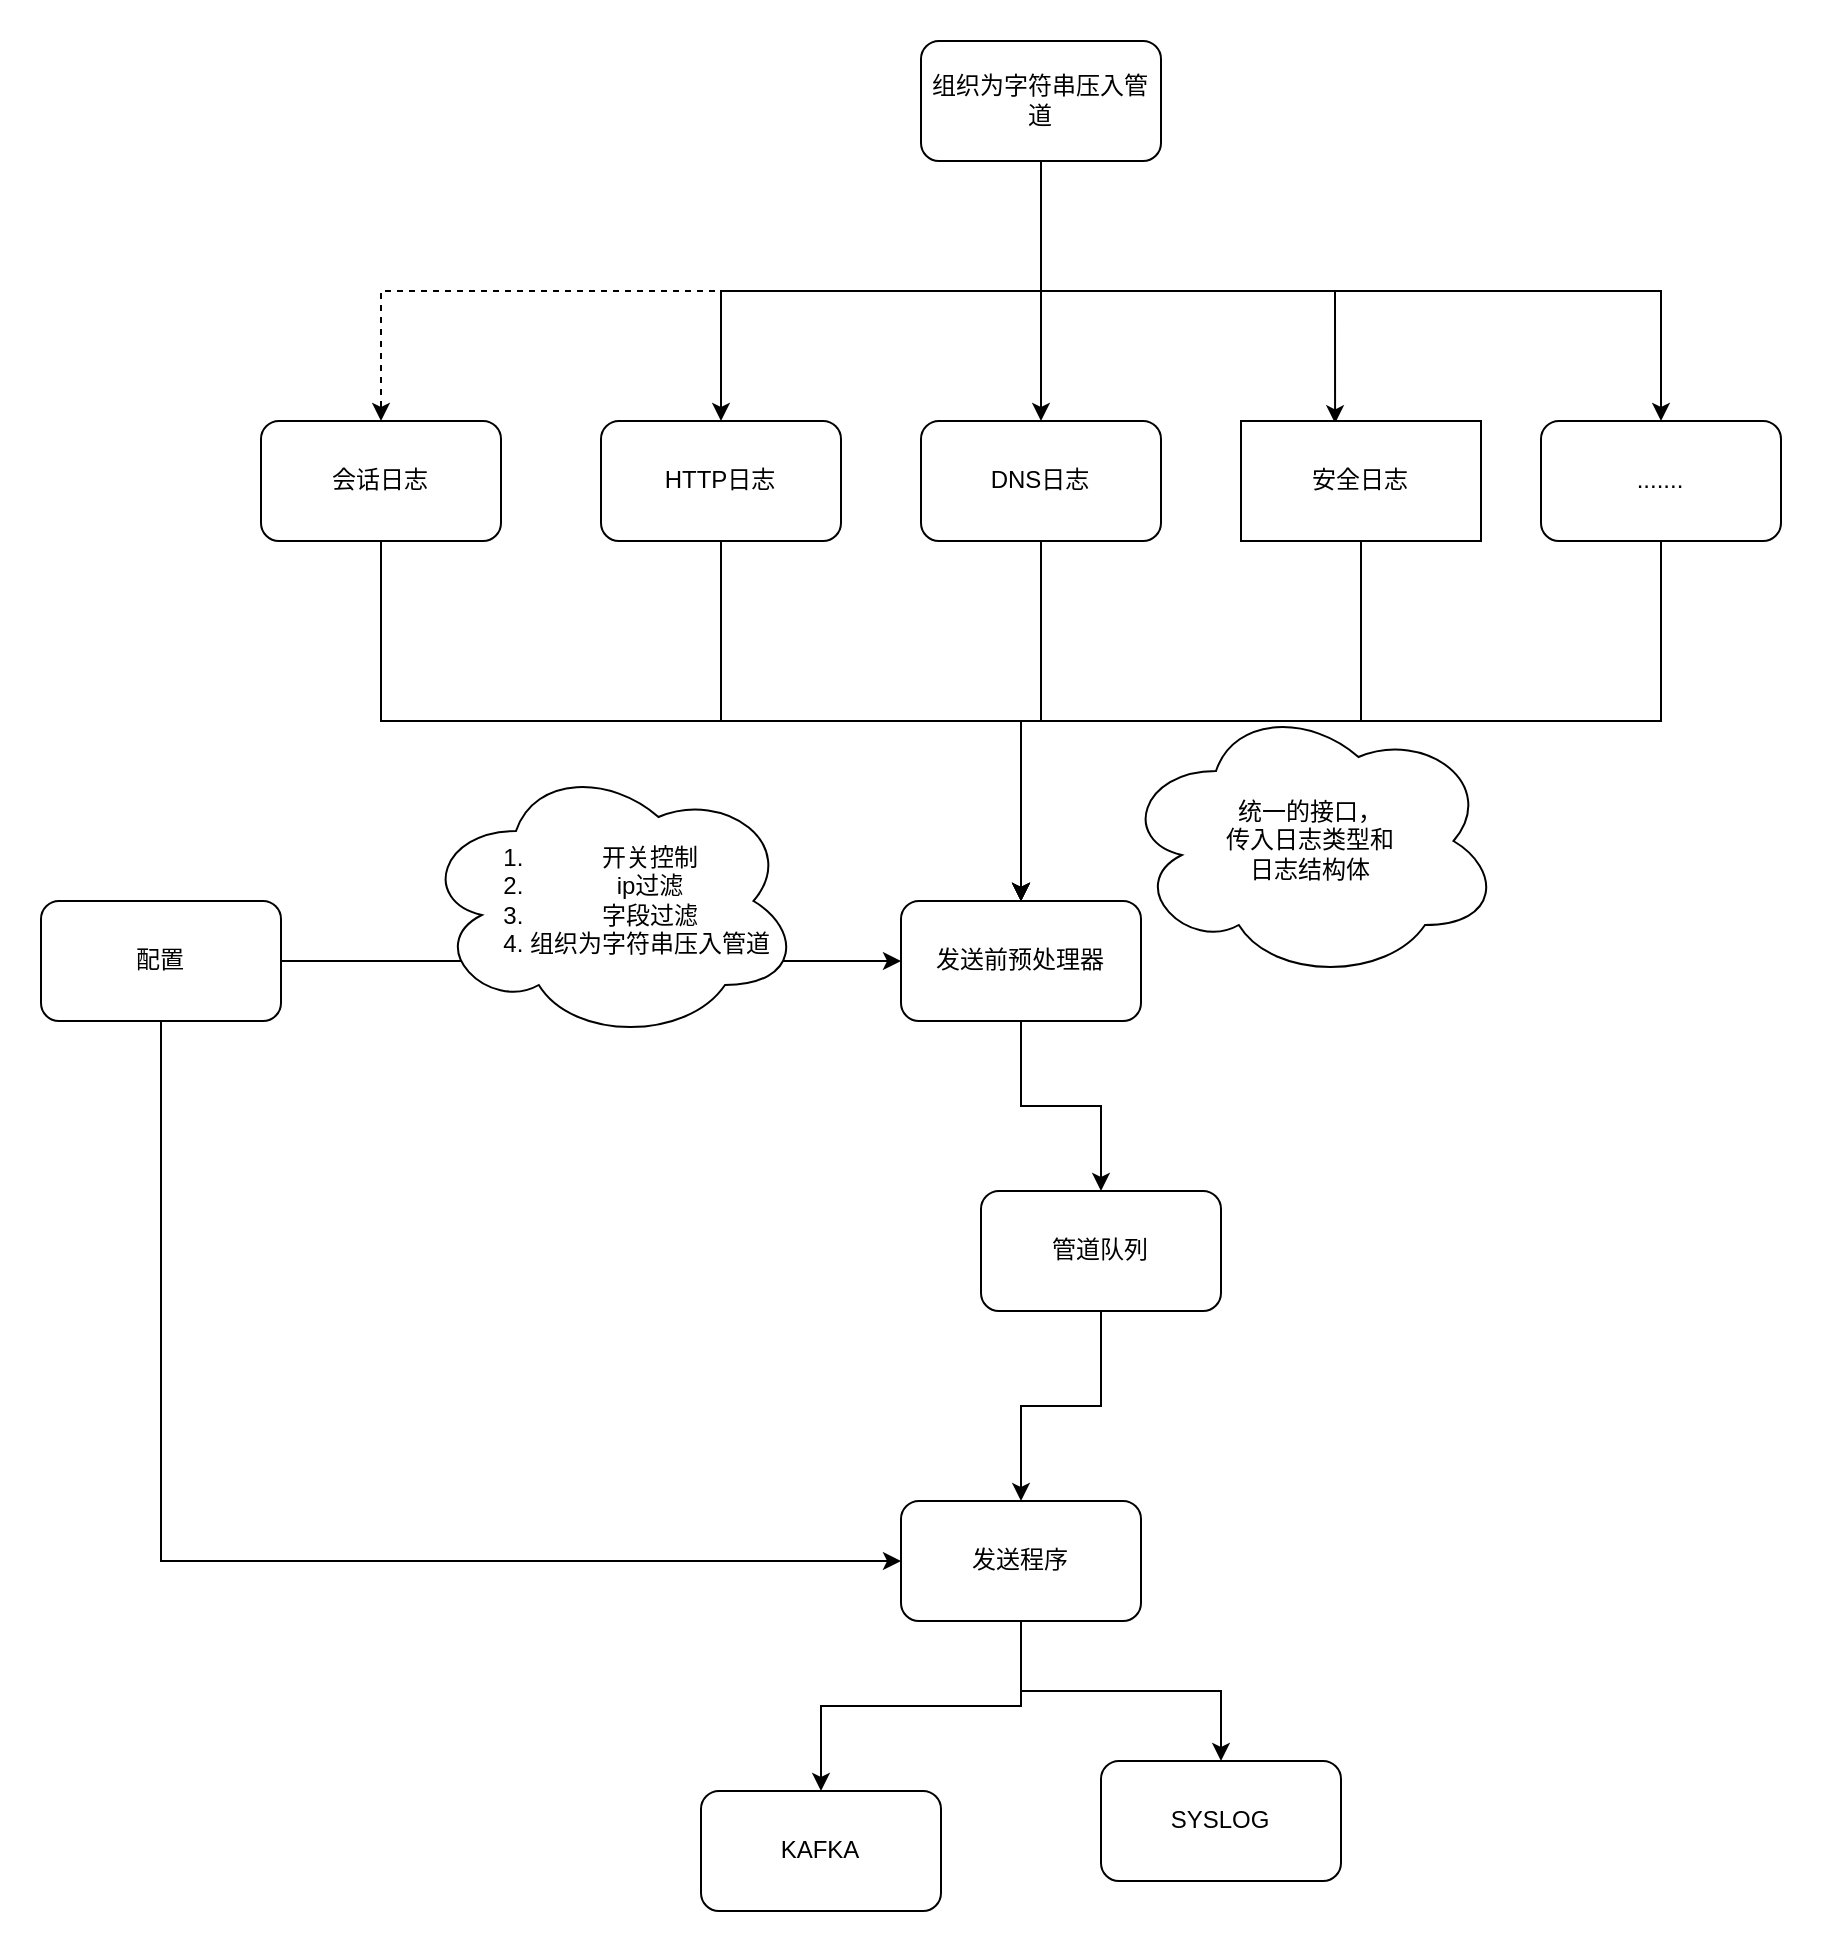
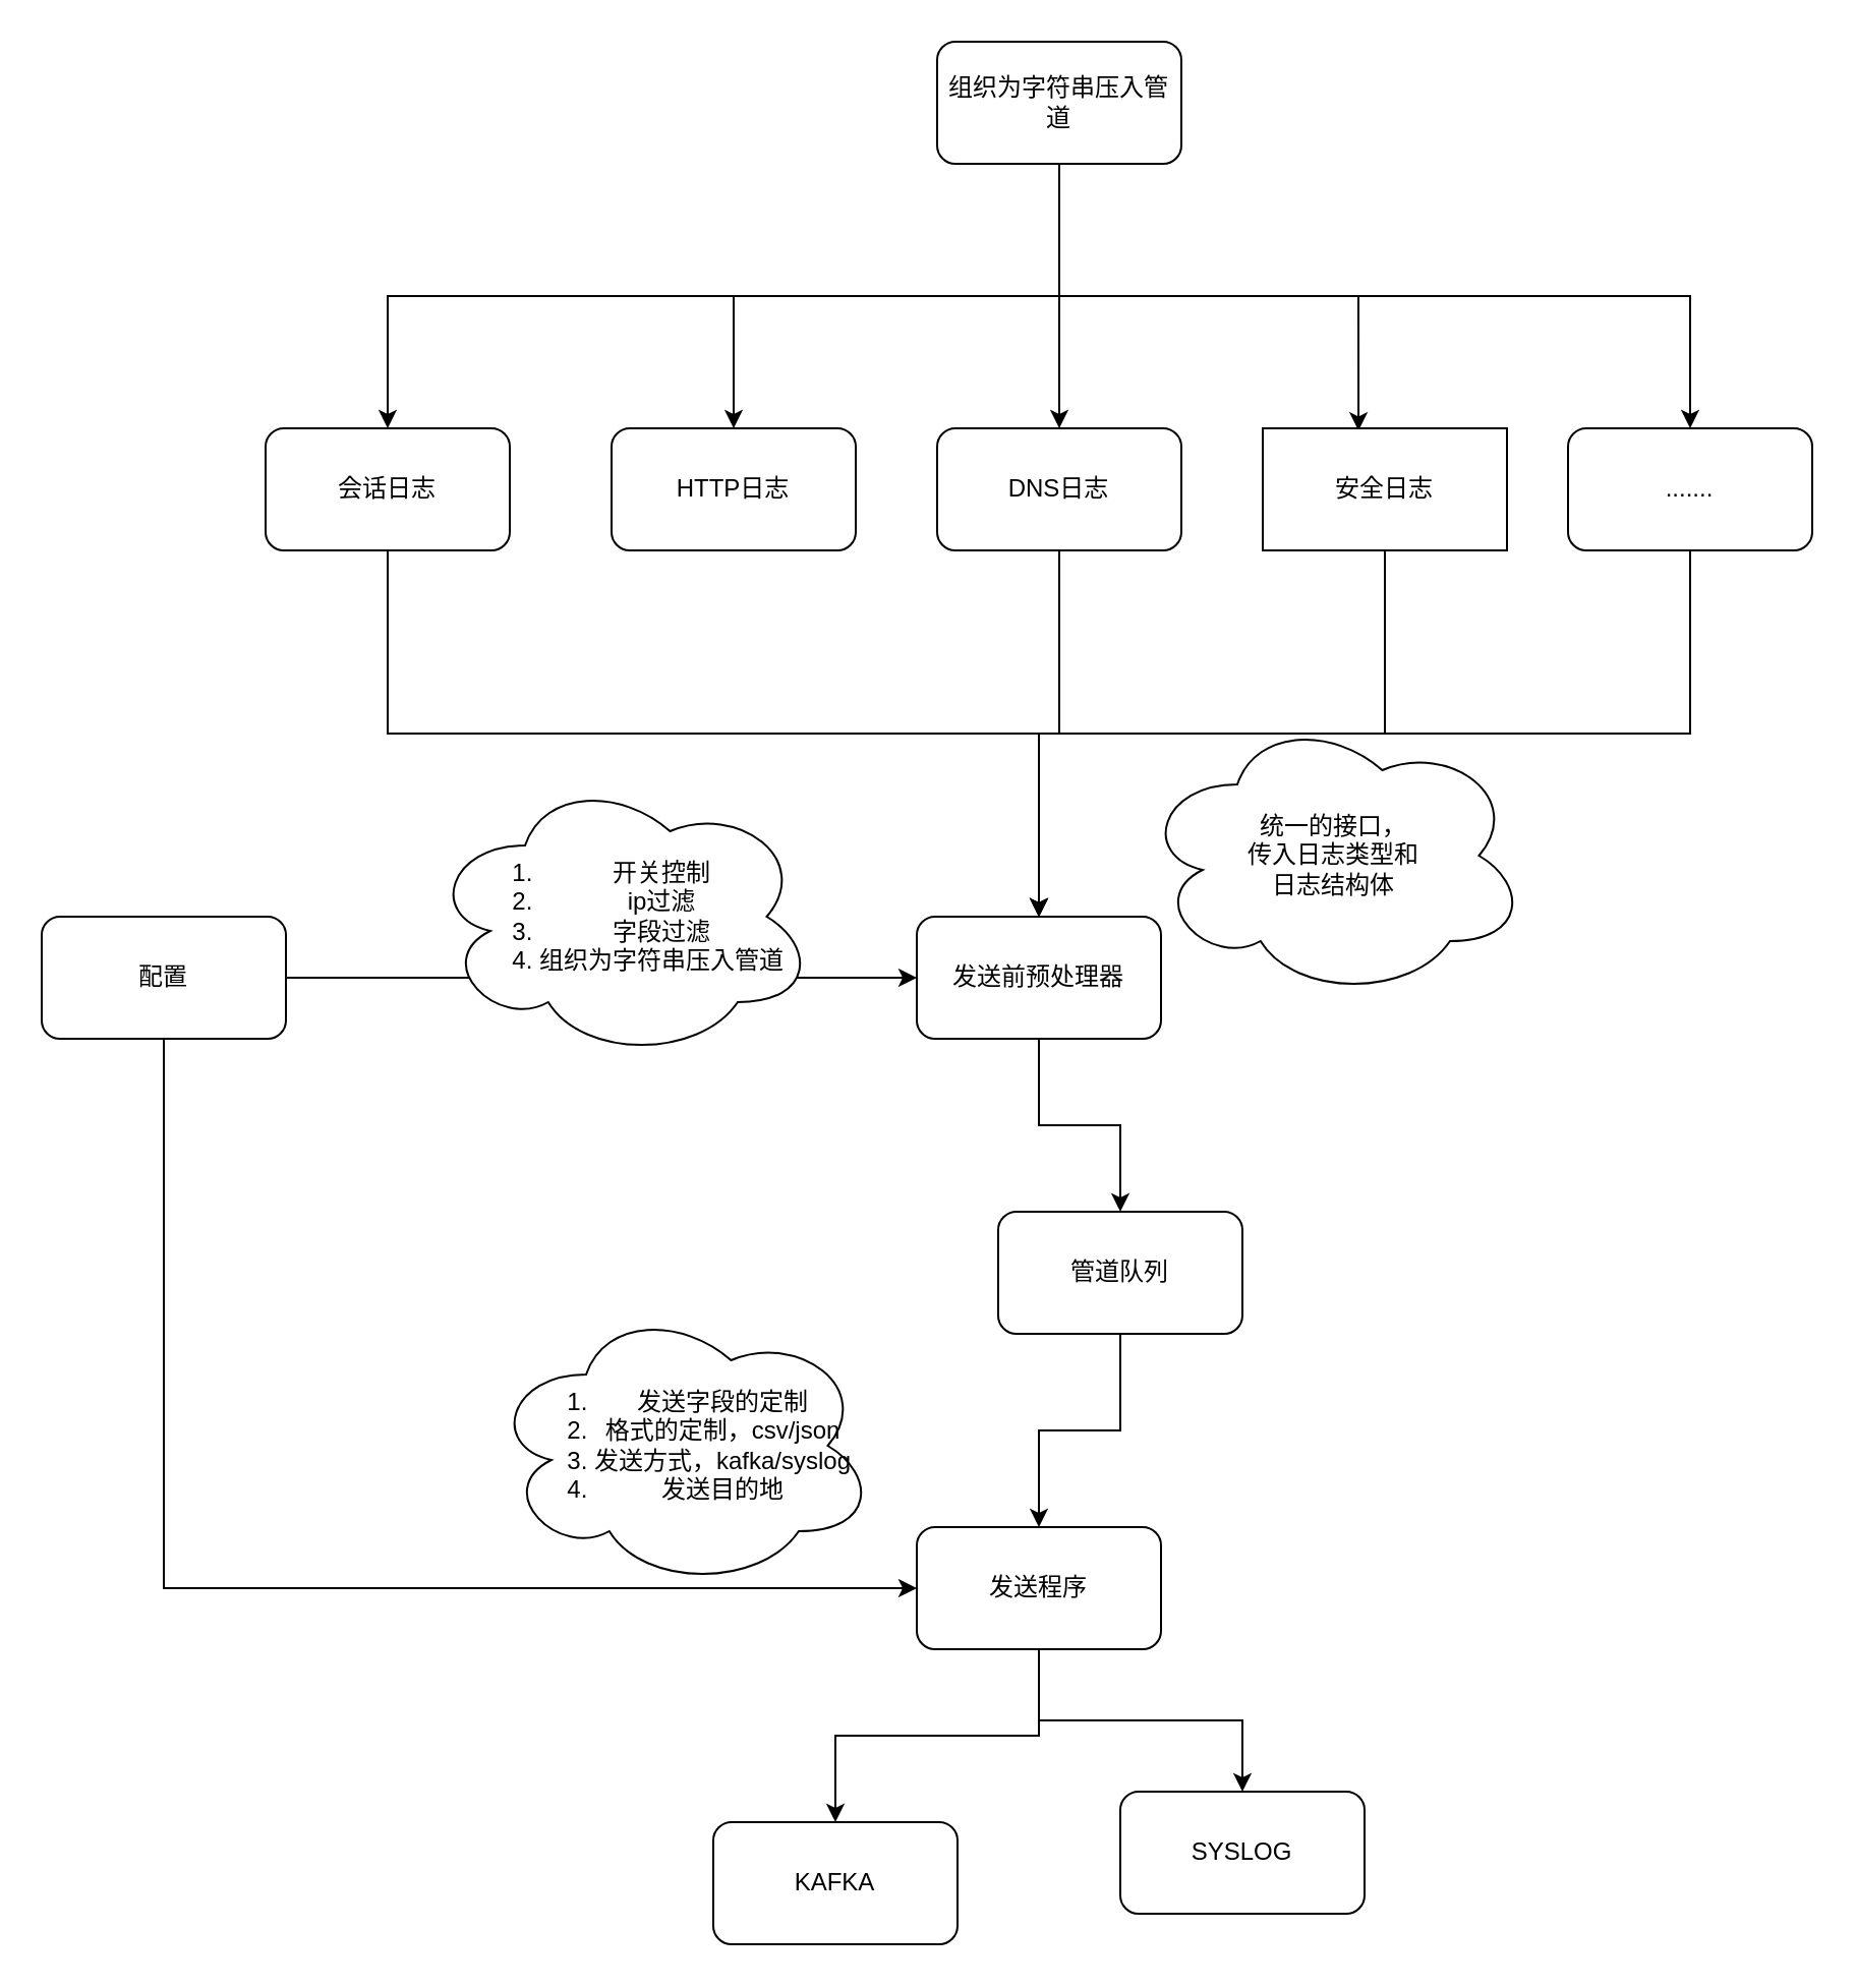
  <mxCell id="0" />
  <mxCell id="1" parent="0" />
- <mxCell id="2" style="edgeStyle=orthogonalEdgeStyle;rounded=0;orthogonalLoop=1;jettySize=auto;html=1;exitX=0.5;exitY=1;exitDx=0;exitDy=0;entryX=0.5;entryY=0;entryDx=0;entryDy=0;" edge="1" parent="1" source="3" target="22"><mxGeometry relative="1" as="geometry" /></mxCell>
  <mxCell id="3" value="HTTP日志" style="rounded=1;whiteSpace=wrap;html=1;" parent="1" vertex="1"><mxGeometry x="300" y="210" width="120" height="60" as="geometry" /></mxCell>
  <mxCell id="4" style="edgeStyle=orthogonalEdgeStyle;rounded=0;orthogonalLoop=1;jettySize=auto;html=1;exitX=0.5;exitY=1;exitDx=0;exitDy=0;" edge="1" parent="1" source="5" target="22"><mxGeometry relative="1" as="geometry" /></mxCell>
  <mxCell id="5" value="DNS日志" style="rounded=1;whiteSpace=wrap;html=1;" parent="1" vertex="1"><mxGeometry x="460" y="210" width="120" height="60" as="geometry" /></mxCell>
  <mxCell id="6" style="edgeStyle=orthogonalEdgeStyle;rounded=0;orthogonalLoop=1;jettySize=auto;html=1;exitX=0.5;exitY=1;exitDx=0;exitDy=0;entryX=0.5;entryY=0;entryDx=0;entryDy=0;" edge="1" parent="1" source="7" target="22"><mxGeometry relative="1" as="geometry" /></mxCell>
  <mxCell id="7" value="会话日志" style="rounded=1;whiteSpace=wrap;html=1;" parent="1" vertex="1"><mxGeometry x="130" y="210" width="120" height="60" as="geometry" /></mxCell>
- <mxCell id="8" style="edgeStyle=orthogonalEdgeStyle;rounded=0;orthogonalLoop=1;jettySize=auto;html=1;exitX=0.5;exitY=1;exitDx=0;exitDy=0;entryX=0.5;entryY=0;entryDx=0;entryDy=0;dashed=1;" parent="1" source="13" target="7" edge="1"><mxGeometry relative="1" as="geometry" /></mxCell>
+ <mxCell id="8" style="edgeStyle=orthogonalEdgeStyle;rounded=0;orthogonalLoop=1;jettySize=auto;html=1;exitX=0.5;exitY=1;exitDx=0;exitDy=0;entryX=0.5;entryY=0;entryDx=0;entryDy=0;" parent="1" source="13" target="7" edge="1"><mxGeometry relative="1" as="geometry" /></mxCell>
  <mxCell id="9" style="edgeStyle=orthogonalEdgeStyle;rounded=0;orthogonalLoop=1;jettySize=auto;html=1;exitX=0.5;exitY=1;exitDx=0;exitDy=0;" parent="1" source="13" target="3" edge="1"><mxGeometry relative="1" as="geometry" /></mxCell>
  <mxCell id="10" style="edgeStyle=orthogonalEdgeStyle;rounded=0;orthogonalLoop=1;jettySize=auto;html=1;exitX=0.5;exitY=1;exitDx=0;exitDy=0;entryX=0.5;entryY=0;entryDx=0;entryDy=0;" parent="1" source="13" target="5" edge="1"><mxGeometry relative="1" as="geometry" /></mxCell>
  <mxCell id="11" style="edgeStyle=orthogonalEdgeStyle;rounded=0;orthogonalLoop=1;jettySize=auto;html=1;exitX=0.5;exitY=1;exitDx=0;exitDy=0;entryX=0.392;entryY=0.019;entryDx=0;entryDy=0;entryPerimeter=0;" parent="1" source="13" target="15" edge="1"><mxGeometry relative="1" as="geometry" /></mxCell>
  <mxCell id="12" style="edgeStyle=orthogonalEdgeStyle;rounded=0;orthogonalLoop=1;jettySize=auto;html=1;exitX=0.5;exitY=1;exitDx=0;exitDy=0;entryX=0.5;entryY=0;entryDx=0;entryDy=0;" parent="1" source="13" target="17" edge="1"><mxGeometry relative="1" as="geometry" /></mxCell>
  <mxCell id="13" value="组织为字符串压入管道" style="rounded=1;whiteSpace=wrap;html=1;" parent="1" vertex="1"><mxGeometry x="460" y="20" width="120" height="60" as="geometry" /></mxCell>
  <mxCell id="14" style="edgeStyle=orthogonalEdgeStyle;rounded=0;orthogonalLoop=1;jettySize=auto;html=1;exitX=0.5;exitY=1;exitDx=0;exitDy=0;entryX=0.5;entryY=0;entryDx=0;entryDy=0;" edge="1" parent="1" source="15" target="22"><mxGeometry relative="1" as="geometry" /></mxCell>
  <mxCell id="15" value="安全日志" style="whiteSpace=wrap;html=1;rounded=0;" parent="1" vertex="1"><mxGeometry x="620" y="210" width="120" height="60" as="geometry" /></mxCell>
  <mxCell id="16" style="edgeStyle=orthogonalEdgeStyle;rounded=0;orthogonalLoop=1;jettySize=auto;html=1;exitX=0.5;exitY=1;exitDx=0;exitDy=0;" edge="1" parent="1" source="17" target="22"><mxGeometry relative="1" as="geometry" /></mxCell>
  <mxCell id="17" value="......." style="rounded=1;whiteSpace=wrap;html=1;" parent="1" vertex="1"><mxGeometry x="770" y="210" width="120" height="60" as="geometry" /></mxCell>
  <mxCell id="18" style="edgeStyle=orthogonalEdgeStyle;rounded=0;orthogonalLoop=1;jettySize=auto;html=1;exitX=1;exitY=0.5;exitDx=0;exitDy=0;entryX=0;entryY=0.5;entryDx=0;entryDy=0;" edge="1" parent="1" source="20" target="22"><mxGeometry relative="1" as="geometry" /></mxCell>
  <mxCell id="19" style="edgeStyle=orthogonalEdgeStyle;rounded=0;orthogonalLoop=1;jettySize=auto;html=1;exitX=0.5;exitY=1;exitDx=0;exitDy=0;entryX=0;entryY=0.5;entryDx=0;entryDy=0;" edge="1" parent="1" source="20" target="29"><mxGeometry relative="1" as="geometry" /></mxCell>
  <mxCell id="20" value="配置" style="rounded=1;whiteSpace=wrap;html=1;" parent="1" vertex="1"><mxGeometry x="20" y="450" width="120" height="60" as="geometry" /></mxCell>
  <mxCell id="21" style="edgeStyle=orthogonalEdgeStyle;rounded=0;orthogonalLoop=1;jettySize=auto;html=1;exitX=0.5;exitY=1;exitDx=0;exitDy=0;entryX=0.5;entryY=0;entryDx=0;entryDy=0;" edge="1" parent="1" source="22" target="26"><mxGeometry relative="1" as="geometry" /></mxCell>
  <mxCell id="22" value="发送前预处理器" style="rounded=1;whiteSpace=wrap;html=1;" vertex="1" parent="1"><mxGeometry x="450" y="450" width="120" height="60" as="geometry" /></mxCell>
  <mxCell id="23" value="统一的接口，&lt;br&gt;传入日志类型和&lt;br&gt;日志结构体" style="ellipse;shape=cloud;whiteSpace=wrap;html=1;" vertex="1" parent="1"><mxGeometry x="560" y="350" width="190" height="140" as="geometry" /></mxCell>
  <mxCell id="24" value="&lt;ol&gt;&lt;li&gt;开关控制&lt;/li&gt;&lt;li&gt;ip过滤&lt;/li&gt;&lt;li&gt;字段过滤&lt;/li&gt;&lt;li&gt;组织为字符串压入管道&lt;/li&gt;&lt;/ol&gt;" style="ellipse;shape=cloud;whiteSpace=wrap;html=1;align=center;" vertex="1" parent="1"><mxGeometry x="210" y="380" width="190" height="140" as="geometry" /></mxCell>
  <mxCell id="25" value="" style="edgeStyle=orthogonalEdgeStyle;rounded=0;orthogonalLoop=1;jettySize=auto;html=1;" edge="1" parent="1" source="26" target="29"><mxGeometry relative="1" as="geometry" /></mxCell>
  <mxCell id="26" value="管道队列" style="rounded=1;whiteSpace=wrap;html=1;" vertex="1" parent="1"><mxGeometry x="490" y="595" width="120" height="60" as="geometry" /></mxCell>
  <mxCell id="27" value="" style="edgeStyle=orthogonalEdgeStyle;rounded=0;orthogonalLoop=1;jettySize=auto;html=1;" edge="1" parent="1" source="29" target="30"><mxGeometry relative="1" as="geometry" /></mxCell>
  <mxCell id="28" value="" style="edgeStyle=orthogonalEdgeStyle;rounded=0;orthogonalLoop=1;jettySize=auto;html=1;" edge="1" parent="1" source="29" target="31"><mxGeometry relative="1" as="geometry" /></mxCell>
  <mxCell id="29" value="发送程序" style="whiteSpace=wrap;html=1;rounded=1;" vertex="1" parent="1"><mxGeometry x="450" y="750" width="120" height="60" as="geometry" /></mxCell>
  <mxCell id="30" value="KAFKA" style="whiteSpace=wrap;html=1;rounded=1;" vertex="1" parent="1"><mxGeometry x="350" y="895" width="120" height="60" as="geometry" /></mxCell>
  <mxCell id="31" value="SYSLOG" style="whiteSpace=wrap;html=1;rounded=1;" vertex="1" parent="1"><mxGeometry x="550" y="880" width="120" height="60" as="geometry" /></mxCell>
+ <mxCell id="32" value="&lt;ol&gt;&lt;li&gt;发送字段的定制&lt;/li&gt;&lt;li&gt;格式的定制，csv/json&lt;/li&gt;&lt;li&gt;发送方式，kafka/syslog&lt;/li&gt;&lt;li&gt;发送目的地&lt;/li&gt;&lt;/ol&gt;" style="ellipse;shape=cloud;whiteSpace=wrap;html=1;align=center;" vertex="1" parent="1"><mxGeometry x="240" y="640" width="190" height="140" as="geometry" /></mxCell>
